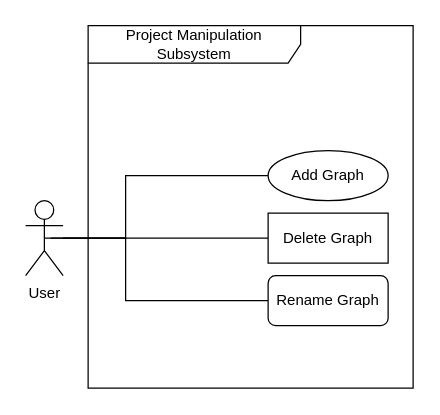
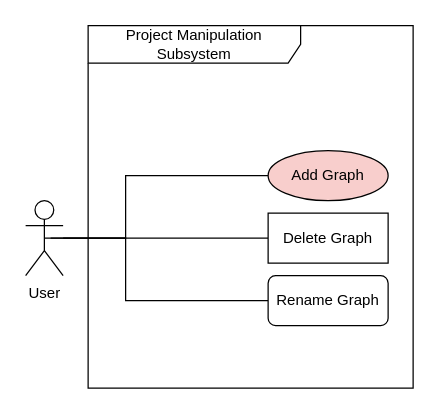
  <mxCell id="0" />
  <mxCell id="1" parent="0" />
  <mxCell id="2" value="User" style="shape=umlActor;verticalLabelPosition=bottom;verticalAlign=top;html=1;" vertex="1" parent="1"><mxGeometry x="20" y="160" width="30" height="60" as="geometry" /></mxCell>
  <mxCell id="3" value="Project Manipulation Subsystem" style="shape=umlFrame;whiteSpace=wrap;html=1;pointerEvents=0;width=170;height=30;" vertex="1" parent="1"><mxGeometry x="70" y="20" width="260" height="290" as="geometry" /></mxCell>
  <mxCell id="4" style="edgeStyle=orthogonalEdgeStyle;rounded=0;orthogonalLoop=1;jettySize=auto;html=1;entryX=0.5;entryY=0.5;entryDx=0;entryDy=0;entryPerimeter=0;endArrow=none;endFill=0;" edge="1" parent="1" source="5" target="2"><mxGeometry relative="1" as="geometry"><Array as="points"><mxPoint x="100" y="140" /><mxPoint x="100" y="190" /></Array></mxGeometry></mxCell>
- <mxCell id="5" value="Add Graph" style="ellipse;whiteSpace=wrap;html=1;" vertex="1" parent="1"><mxGeometry x="214" y="120" width="96" height="40" as="geometry" /></mxCell>
+ <mxCell id="5" value="Add Graph" style="ellipse;whiteSpace=wrap;html=1;fillColor=#f8cecc;" vertex="1" parent="1"><mxGeometry x="214" y="120" width="96" height="40" as="geometry" /></mxCell>
  <mxCell id="6" style="edgeStyle=orthogonalEdgeStyle;rounded=0;orthogonalLoop=1;jettySize=auto;html=1;endArrow=none;endFill=0;" edge="1" parent="1" source="7"><mxGeometry relative="1" as="geometry"><mxPoint x="40" y="190" as="targetPoint" /></mxGeometry></mxCell>
  <mxCell id="7" value="Delete Graph" style="whiteSpace=wrap;html=1;rounded=0;" vertex="1" parent="1"><mxGeometry x="214" y="170" width="96" height="40" as="geometry" /></mxCell>
  <mxCell id="8" style="edgeStyle=orthogonalEdgeStyle;rounded=0;orthogonalLoop=1;jettySize=auto;html=1;endArrow=none;endFill=0;" edge="1" parent="1" source="9"><mxGeometry relative="1" as="geometry"><mxPoint x="50" y="190" as="targetPoint" /><Array as="points"><mxPoint x="100" y="240" /><mxPoint x="100" y="190" /></Array></mxGeometry></mxCell>
  <mxCell id="9" value="Rename Graph" style="whiteSpace=wrap;html=1;rounded=1;" vertex="1" parent="1"><mxGeometry x="214" y="220" width="96" height="40" as="geometry" /></mxCell>
